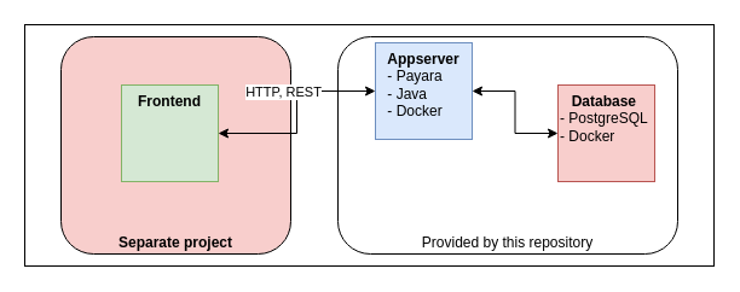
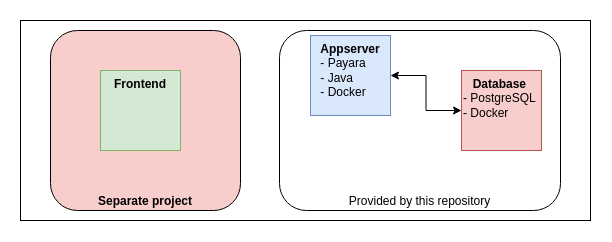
  <mxCell id="0" />
  <mxCell id="1" parent="0" />
  <mxCell id="2" value="" style="rounded=0;whiteSpace=wrap;html=1;align=left;verticalAlign=top;" vertex="1" parent="1"><mxGeometry width="570" height="200" as="geometry" x="20" y="20" /></mxCell>
  <mxCell id="3" value="&lt;b&gt;Separate project&lt;/b&gt;" style="rounded=1;whiteSpace=wrap;html=1;verticalAlign=bottom;fillColor=#f8cecc;" vertex="1" parent="1"><mxGeometry x="50" y="30" width="190" height="180" as="geometry" /></mxCell>
  <mxCell id="4" value="Provided by this repository" style="rounded=1;whiteSpace=wrap;html=1;verticalAlign=bottom;" vertex="1" parent="1"><mxGeometry x="279" y="30" width="281" height="180" as="geometry" /></mxCell>
  <mxCell id="5" style="edgeStyle=orthogonalEdgeStyle;rounded=0;orthogonalLoop=1;jettySize=auto;html=1;entryX=0;entryY=0.5;entryDx=0;entryDy=0;startArrow=classic;startFill=1;" edge="1" parent="1" source="6" target="7"><mxGeometry relative="1" as="geometry" /></mxCell>
  <mxCell id="6" value="&lt;b&gt;Appserver&lt;/b&gt;&lt;br&gt;&lt;div style=&quot;text-align: left&quot;&gt;&lt;span&gt;- Payara&lt;/span&gt;&lt;/div&gt;&lt;div style=&quot;text-align: left&quot;&gt;&lt;span&gt;- Java&lt;/span&gt;&lt;/div&gt;&lt;div style=&quot;text-align: left&quot;&gt;&lt;span&gt;- Docker&lt;/span&gt;&lt;/div&gt;" style="whiteSpace=wrap;html=1;aspect=fixed;fillColor=#dae8fc;strokeColor=#6c8ebf;verticalAlign=top;" vertex="1" parent="1"><mxGeometry x="310" y="35" width="80" height="80" as="geometry" /></mxCell>
  <mxCell id="7" value="&lt;div style=&quot;text-align: center&quot;&gt;&lt;b&gt;Database&lt;/b&gt;&lt;/div&gt;- PostgreSQL&lt;br&gt;- Docker" style="whiteSpace=wrap;html=1;aspect=fixed;fillColor=#f8cecc;strokeColor=#b85450;align=left;verticalAlign=top;" vertex="1" parent="1"><mxGeometry x="461" y="70" width="80" height="80" as="geometry" /></mxCell>
- <mxCell id="8" style="edgeStyle=orthogonalEdgeStyle;rounded=0;orthogonalLoop=1;jettySize=auto;html=1;startArrow=classic;startFill=1;" edge="1" parent="1" source="10" target="6"><mxGeometry relative="1" as="geometry" /></mxCell>
- <mxCell id="9" value="HTTP, REST" style="edgeLabel;html=1;align=center;verticalAlign=middle;resizable=0;points=[];" vertex="1" connectable="0" parent="8"><mxGeometry x="0.233" y="2" relative="1" as="geometry"><mxPoint x="-14" y="2" as="offset" /></mxGeometry></mxCell>
  <mxCell id="10" value="&lt;b&gt;Frontend&lt;/b&gt;" style="whiteSpace=wrap;html=1;aspect=fixed;fillColor=#d5e8d4;strokeColor=#82b366;verticalAlign=top;" vertex="1" parent="1"><mxGeometry x="100" y="70" width="80" height="80" as="geometry" /></mxCell>
